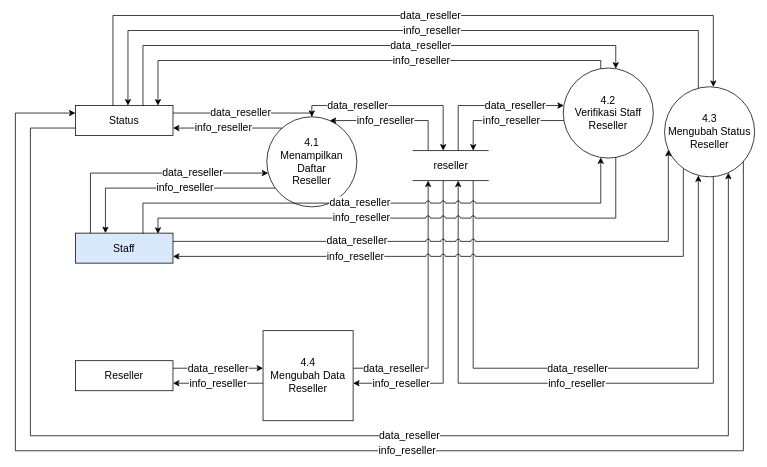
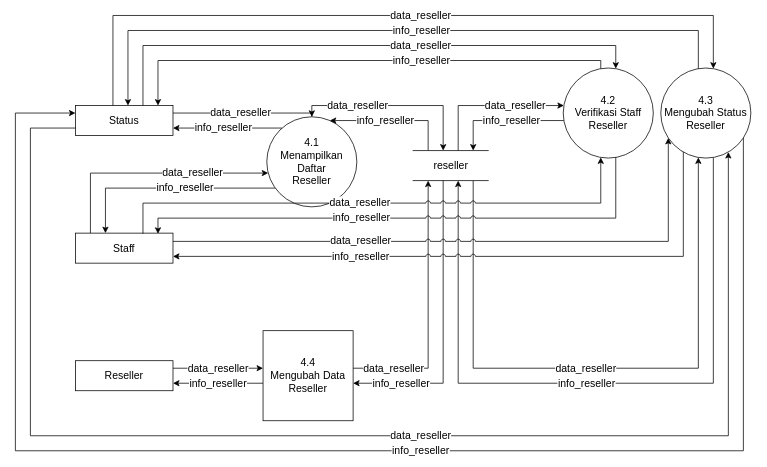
  <mxCell id="0" />
  <mxCell id="1" parent="0" />
  <mxCell id="2" value="&lt;font style=&quot;font-size: 14px&quot;&gt;4.1&lt;br style=&quot;font-size: 14px&quot;&gt;Menampilkan Daftar &lt;br style=&quot;font-size: 14px&quot;&gt;Reseller&lt;br style=&quot;font-size: 14px&quot;&gt;&lt;/font&gt;" style="ellipse;whiteSpace=wrap;html=1;aspect=fixed;fontSize=14;" parent="1" vertex="1"><mxGeometry x="355" y="155" width="120" height="120" as="geometry" /></mxCell>
  <mxCell id="3" value="&lt;meta charset=&quot;utf-8&quot; style=&quot;font-size: 14px;&quot;&gt;&lt;span style=&quot;color: rgb(0, 0, 0); font-family: helvetica; font-size: 14px; font-style: normal; font-weight: 400; letter-spacing: normal; text-align: center; text-indent: 0px; text-transform: none; word-spacing: 0px; background-color: rgb(255, 255, 255); display: inline; float: none;&quot;&gt;data_reseller&lt;/span&gt;" style="edgeStyle=orthogonalEdgeStyle;rounded=0;jumpStyle=arc;orthogonalLoop=1;jettySize=auto;html=1;fontSize=14;" parent="1" source="25" target="23" edge="1"><mxGeometry relative="1" as="geometry"><Array as="points"><mxPoint x="290" y="490" /><mxPoint x="290" y="490" /></Array><mxPoint x="230" y="490" as="sourcePoint" /></mxGeometry></mxCell>
  <mxCell id="4" value="&lt;meta charset=&quot;utf-8&quot; style=&quot;font-size: 14px;&quot;&gt;&lt;span style=&quot;color: rgb(0, 0, 0); font-family: helvetica; font-size: 14px; font-style: normal; font-weight: 400; letter-spacing: normal; text-align: center; text-indent: 0px; text-transform: none; word-spacing: 0px; background-color: rgb(255, 255, 255); display: inline; float: none;&quot;&gt;info_reseller&lt;/span&gt;" style="edgeStyle=orthogonalEdgeStyle;rounded=0;jumpStyle=arc;orthogonalLoop=1;jettySize=auto;html=1;fontSize=14;" parent="1" source="23" target="25" edge="1"><mxGeometry x="0.008" relative="1" as="geometry"><Array as="points"><mxPoint x="290" y="510" /><mxPoint x="290" y="510" /></Array><mxPoint as="offset" /><mxPoint x="230" y="510" as="targetPoint" /></mxGeometry></mxCell>
- <mxCell id="5" value="Staff" style="rounded=0;whiteSpace=wrap;html=1;fontSize=14;fillColor=#dae8fc;" parent="1" vertex="1"><mxGeometry x="100" y="310" width="130" height="40" as="geometry" /></mxCell>
+ <mxCell id="5" value="Staff" style="rounded=0;whiteSpace=wrap;html=1;fontSize=14;" parent="1" vertex="1"><mxGeometry x="100" y="310" width="130" height="40" as="geometry" /></mxCell>
  <mxCell id="6" value="&lt;meta charset=&quot;utf-8&quot; style=&quot;font-size: 14px;&quot;&gt;&lt;span style=&quot;color: rgb(0, 0, 0); font-family: helvetica; font-size: 14px; font-style: normal; font-weight: 400; letter-spacing: normal; text-align: center; text-indent: 0px; text-transform: none; word-spacing: 0px; background-color: rgb(255, 255, 255); display: inline; float: none;&quot;&gt;info_reseller&lt;/span&gt;" style="edgeStyle=orthogonalEdgeStyle;rounded=0;orthogonalLoop=1;jettySize=auto;html=1;fontSize=14;" parent="1" source="12" target="2" edge="1"><mxGeometry x="0.136" relative="1" as="geometry"><Array as="points"><mxPoint x="570" y="160" /></Array><mxPoint as="offset" /></mxGeometry></mxCell>
  <mxCell id="7" value="&lt;meta charset=&quot;utf-8&quot; style=&quot;font-size: 14px;&quot;&gt;&lt;span style=&quot;color: rgb(0, 0, 0); font-family: helvetica; font-size: 14px; font-style: normal; font-weight: 400; letter-spacing: normal; text-align: center; text-indent: 0px; text-transform: none; word-spacing: 0px; background-color: rgb(255, 255, 255); display: inline; float: none;&quot;&gt;info_reseller&lt;/span&gt;" style="edgeStyle=orthogonalEdgeStyle;rounded=0;orthogonalLoop=1;jettySize=auto;html=1;fontSize=14;" parent="1" source="8" target="12" edge="1"><mxGeometry x="0.034" relative="1" as="geometry"><Array as="points"><mxPoint x="950" y="510" /><mxPoint x="610" y="510" /></Array><mxPoint x="1" as="offset" /></mxGeometry></mxCell>
- <mxCell id="8" value="&lt;font style=&quot;font-size: 14px&quot;&gt;4.3&lt;br style=&quot;font-size: 14px&quot;&gt;Mengubah Status Reseller&lt;br style=&quot;font-size: 14px&quot;&gt;&lt;/font&gt;" style="ellipse;whiteSpace=wrap;html=1;aspect=fixed;fontSize=14;" parent="1" vertex="1"><mxGeometry x="885" y="115" width="120" height="120" as="geometry" /></mxCell>
+ <mxCell id="8" value="&lt;font style=&quot;font-size: 14px&quot;&gt;4.3&lt;br style=&quot;font-size: 14px&quot;&gt;Mengubah Status Reseller&lt;br style=&quot;font-size: 14px&quot;&gt;&lt;/font&gt;" style="ellipse;whiteSpace=wrap;html=1;aspect=fixed;fontSize=14;" parent="1" vertex="1"><mxGeometry x="880" y="90" width="120" height="120" as="geometry" /></mxCell>
  <mxCell id="9" value="&lt;meta charset=&quot;utf-8&quot; style=&quot;font-size: 14px;&quot;&gt;&lt;span style=&quot;color: rgb(0, 0, 0); font-family: helvetica; font-size: 14px; font-style: normal; font-weight: 400; letter-spacing: normal; text-align: center; text-indent: 0px; text-transform: none; word-spacing: 0px; background-color: rgb(255, 255, 255); display: inline; float: none;&quot;&gt;data_reseller&lt;/span&gt;" style="edgeStyle=orthogonalEdgeStyle;rounded=0;orthogonalLoop=1;jettySize=auto;html=1;fontSize=14;" parent="1" source="2" target="12" edge="1"><mxGeometry x="-0.394" relative="1" as="geometry"><Array as="points"><mxPoint x="590" y="140" /></Array><mxPoint as="offset" /></mxGeometry></mxCell>
  <mxCell id="10" value="&lt;meta charset=&quot;utf-8&quot; style=&quot;font-size: 14px;&quot;&gt;&lt;span style=&quot;color: rgb(0, 0, 0); font-family: helvetica; font-size: 14px; font-style: normal; font-weight: 400; letter-spacing: normal; text-align: center; text-indent: 0px; text-transform: none; word-spacing: 0px; background-color: rgb(255, 255, 255); display: inline; float: none;&quot;&gt;data_reseller&lt;/span&gt;" style="edgeStyle=orthogonalEdgeStyle;rounded=0;orthogonalLoop=1;jettySize=auto;html=1;fontSize=14;" parent="1" source="12" target="8" edge="1"><mxGeometry x="-0.037" relative="1" as="geometry"><Array as="points"><mxPoint x="630" y="490" /><mxPoint x="930" y="490" /></Array><mxPoint as="offset" /></mxGeometry></mxCell>
  <mxCell id="11" value="&lt;meta charset=&quot;utf-8&quot; style=&quot;font-size: 14px;&quot;&gt;&lt;span style=&quot;color: rgb(0, 0, 0); font-family: helvetica; font-size: 14px; font-style: normal; font-weight: 400; letter-spacing: normal; text-align: center; text-indent: 0px; text-transform: none; word-spacing: 0px; background-color: rgb(255, 255, 255); display: inline; float: none;&quot;&gt;data_reseller&lt;/span&gt;" style="edgeStyle=orthogonalEdgeStyle;rounded=0;jumpStyle=arc;orthogonalLoop=1;jettySize=auto;html=1;fontSize=14;" parent="1" source="23" target="12" edge="1"><mxGeometry x="-0.693" relative="1" as="geometry"><Array as="points"><mxPoint x="570" y="490" /></Array><mxPoint as="offset" /></mxGeometry></mxCell>
  <mxCell id="12" value="reseller" style="html=1;dashed=0;whitespace=wrap;shape=partialRectangle;right=0;left=0;fontSize=14;" parent="1" vertex="1"><mxGeometry x="550" y="200" width="100" height="40" as="geometry" /></mxCell>
  <mxCell id="13" value="&lt;meta charset=&quot;utf-8&quot; style=&quot;font-size: 14px;&quot;&gt;&lt;span style=&quot;color: rgb(0, 0, 0); font-family: helvetica; font-size: 14px; font-style: normal; font-weight: 400; letter-spacing: normal; text-align: center; text-indent: 0px; text-transform: none; word-spacing: 0px; background-color: rgb(255, 255, 255); display: inline; float: none;&quot;&gt;info_reseller&lt;/span&gt;" style="edgeStyle=orthogonalEdgeStyle;rounded=0;orthogonalLoop=1;jettySize=auto;html=1;jumpStyle=arc;fontSize=14;" parent="1" source="15" target="12" edge="1"><mxGeometry x="-0.119" relative="1" as="geometry"><Array as="points"><mxPoint x="630" y="160" /></Array><mxPoint x="1" as="offset" /></mxGeometry></mxCell>
  <mxCell id="14" value="&lt;meta charset=&quot;utf-8&quot; style=&quot;font-size: 14px;&quot;&gt;&lt;span style=&quot;color: rgb(0, 0, 0); font-family: helvetica; font-size: 14px; font-style: normal; font-weight: 400; letter-spacing: normal; text-align: center; text-indent: 0px; text-transform: none; word-spacing: 0px; background-color: rgb(255, 255, 255); display: inline; float: none;&quot;&gt;data_reseller&lt;/span&gt;" style="edgeStyle=orthogonalEdgeStyle;rounded=0;orthogonalLoop=1;jettySize=auto;html=1;jumpStyle=arc;fontSize=14;" parent="1" source="12" target="15" edge="1"><mxGeometry x="0.358" relative="1" as="geometry"><Array as="points"><mxPoint x="610" y="140" /></Array><mxPoint as="offset" /></mxGeometry></mxCell>
  <mxCell id="15" value="&lt;font style=&quot;font-size: 14px&quot;&gt;4.2&lt;br style=&quot;font-size: 14px&quot;&gt;Verifikasi Staff Reseller&lt;br style=&quot;font-size: 14px&quot;&gt;&lt;/font&gt;" style="ellipse;whiteSpace=wrap;html=1;aspect=fixed;fontSize=14;" parent="1" vertex="1"><mxGeometry x="750" y="90" width="120" height="120" as="geometry" /></mxCell>
  <mxCell id="16" value="data_reseller" style="edgeStyle=orthogonalEdgeStyle;rounded=0;orthogonalLoop=1;jettySize=auto;html=1;jumpStyle=arc;fontSize=14;" parent="1" source="18" target="2" edge="1"><mxGeometry x="-0.048" relative="1" as="geometry"><Array as="points"><mxPoint x="240" y="150" /><mxPoint x="240" y="150" /></Array><mxPoint as="offset" /></mxGeometry></mxCell>
  <mxCell id="17" value="info_reseller" style="edgeStyle=orthogonalEdgeStyle;rounded=0;orthogonalLoop=1;jettySize=auto;html=1;jumpStyle=arc;fontSize=14;" parent="1" source="2" target="18" edge="1"><mxGeometry x="0.063" relative="1" as="geometry"><Array as="points"><mxPoint x="240" y="170" /><mxPoint x="240" y="170" /></Array><mxPoint x="-1" as="offset" /></mxGeometry></mxCell>
  <mxCell id="18" value="Status" style="rounded=0;whiteSpace=wrap;html=1;fontSize=14;" parent="1" vertex="1"><mxGeometry x="100" y="140" width="130" height="40" as="geometry" /></mxCell>
  <mxCell id="19" value="&lt;meta charset=&quot;utf-8&quot; style=&quot;font-size: 14px;&quot;&gt;&lt;span style=&quot;color: rgb(0, 0, 0); font-family: helvetica; font-size: 14px; font-style: normal; font-weight: 400; letter-spacing: normal; text-align: center; text-indent: 0px; text-transform: none; word-spacing: 0px; background-color: rgb(255, 255, 255); display: inline; float: none;&quot;&gt;data_reseller&lt;/span&gt;" style="edgeStyle=orthogonalEdgeStyle;rounded=0;orthogonalLoop=1;jettySize=auto;html=1;fontSize=14;" parent="1" source="18" target="15" edge="1"><mxGeometry x="0.215" relative="1" as="geometry"><mxPoint as="offset" /><mxPoint x="210" y="140" as="sourcePoint" /><mxPoint x="670" y="150.059" as="targetPoint" /><Array as="points"><mxPoint x="190" y="60" /><mxPoint x="820" y="60" /></Array></mxGeometry></mxCell>
  <mxCell id="20" value="info_reseller" style="edgeStyle=orthogonalEdgeStyle;rounded=0;orthogonalLoop=1;jettySize=auto;html=1;fontSize=14;" parent="1" source="15" target="18" edge="1"><mxGeometry x="-0.241" relative="1" as="geometry"><mxPoint x="1" as="offset" /><mxPoint x="673.452" y="170.059" as="sourcePoint" /><mxPoint x="230" y="140" as="targetPoint" /><Array as="points"><mxPoint x="800" y="80" /><mxPoint x="210" y="80" /></Array></mxGeometry></mxCell>
  <mxCell id="21" value="&lt;meta charset=&quot;utf-8&quot; style=&quot;font-size: 14px;&quot;&gt;&lt;span style=&quot;color: rgb(0, 0, 0); font-family: helvetica; font-size: 14px; font-style: normal; font-weight: 400; letter-spacing: normal; text-align: center; text-indent: 0px; text-transform: none; word-spacing: 0px; background-color: rgb(255, 255, 255); display: inline; float: none;&quot;&gt;info_reseller&lt;/span&gt;" style="edgeStyle=orthogonalEdgeStyle;rounded=0;orthogonalLoop=1;jettySize=auto;html=1;fontSize=14;" parent="1" source="8" target="18" edge="1"><mxGeometry x="-0.116" relative="1" as="geometry"><mxPoint as="offset" /><Array as="points"><mxPoint x="990" y="600" /><mxPoint y="600" x="20" /><mxPoint y="150" x="20" /></Array><mxPoint x="870" y="149.161" as="sourcePoint" /><mxPoint x="100" y="120" as="targetPoint" /></mxGeometry></mxCell>
  <mxCell id="22" value="&lt;meta charset=&quot;utf-8&quot; style=&quot;font-size: 14px;&quot;&gt;&lt;span style=&quot;color: rgb(0, 0, 0); font-family: helvetica; font-size: 14px; font-style: normal; font-weight: 400; letter-spacing: normal; text-align: center; text-indent: 0px; text-transform: none; word-spacing: 0px; background-color: rgb(255, 255, 255); display: inline; float: none;&quot;&gt;data_reseller&lt;/span&gt;" style="edgeStyle=orthogonalEdgeStyle;rounded=0;orthogonalLoop=1;jettySize=auto;html=1;fontSize=14;" parent="1" source="18" target="8" edge="1"><mxGeometry x="0.114" relative="1" as="geometry"><mxPoint as="offset" /><Array as="points"><mxPoint x="40" y="170" /><mxPoint x="40" y="580" /><mxPoint x="970" y="580" /></Array><mxPoint x="120" y="120" as="sourcePoint" /><mxPoint x="850" y="149.161" as="targetPoint" /></mxGeometry></mxCell>
  <mxCell id="23" value="&lt;font style=&quot;font-size: 14px&quot;&gt;4.4&lt;br style=&quot;font-size: 14px&quot;&gt;Mengubah Data Reseller&lt;br style=&quot;font-size: 14px&quot;&gt;&lt;/font&gt;" style="whiteSpace=wrap;html=1;aspect=fixed;fontSize=14;rounded=0;" parent="1" vertex="1"><mxGeometry x="350" y="440" width="120" height="120" as="geometry" /></mxCell>
  <mxCell id="24" value="&lt;meta charset=&quot;utf-8&quot; style=&quot;font-size: 14px;&quot;&gt;&lt;span style=&quot;color: rgb(0, 0, 0); font-family: helvetica; font-size: 14px; font-style: normal; font-weight: 400; letter-spacing: normal; text-align: center; text-indent: 0px; text-transform: none; word-spacing: 0px; background-color: rgb(255, 255, 255); display: inline; float: none;&quot;&gt;info_reseller&lt;/span&gt;" style="edgeStyle=orthogonalEdgeStyle;rounded=0;jumpStyle=arc;orthogonalLoop=1;jettySize=auto;html=1;fontSize=14;" parent="1" source="12" target="23" edge="1"><mxGeometry x="0.672" relative="1" as="geometry"><mxPoint x="600" y="270" as="sourcePoint" /><mxPoint x="509.171" y="340.059" as="targetPoint" /><Array as="points"><mxPoint x="590" y="510" /></Array><mxPoint as="offset" /></mxGeometry></mxCell>
  <mxCell id="25" value="Reseller" style="rounded=0;whiteSpace=wrap;html=1;fontSize=14;" parent="1" vertex="1"><mxGeometry x="100" y="480" width="130" height="40" as="geometry" /></mxCell>
  <mxCell id="26" value="&lt;meta charset=&quot;utf-8&quot; style=&quot;font-size: 14px;&quot;&gt;&lt;span style=&quot;color: rgb(0, 0, 0); font-family: helvetica; font-size: 14px; font-style: normal; font-weight: 400; letter-spacing: normal; text-align: center; text-indent: 0px; text-transform: none; word-spacing: 0px; background-color: rgb(255, 255, 255); display: inline; float: none;&quot;&gt;data_reseller&lt;/span&gt;" style="edgeStyle=orthogonalEdgeStyle;rounded=0;orthogonalLoop=1;jettySize=auto;html=1;fontSize=14;" edge="1" parent="1" source="18" target="8"><mxGeometry x="0.07" relative="1" as="geometry"><mxPoint as="offset" /><mxPoint x="120" y="140" as="sourcePoint" /><mxPoint x="750" y="90.839" as="targetPoint" /><Array as="points"><mxPoint x="150" y="20" /><mxPoint x="950" y="20" /></Array></mxGeometry></mxCell>
  <mxCell id="27" value="info_reseller" style="edgeStyle=orthogonalEdgeStyle;rounded=0;orthogonalLoop=1;jettySize=auto;html=1;fontSize=14;" edge="1" parent="1" source="8" target="18"><mxGeometry x="-0.076" relative="1" as="geometry"><mxPoint x="1" as="offset" /><mxPoint x="730" y="90.839" as="sourcePoint" /><mxPoint x="140" y="140" as="targetPoint" /><Array as="points"><mxPoint x="930" y="40" /><mxPoint x="170" y="40" /></Array></mxGeometry></mxCell>
  <mxCell id="28" value="&lt;meta charset=&quot;utf-8&quot; style=&quot;font-size: 14px;&quot;&gt;&lt;span style=&quot;color: rgb(0, 0, 0); font-family: helvetica; font-size: 14px; font-style: normal; font-weight: 400; letter-spacing: normal; text-align: center; text-indent: 0px; text-transform: none; word-spacing: 0px; background-color: rgb(255, 255, 255); display: inline; float: none;&quot;&gt;data_reseller&lt;/span&gt;" style="edgeStyle=orthogonalEdgeStyle;rounded=0;orthogonalLoop=1;jettySize=auto;html=1;fontSize=14;" edge="1" parent="1" source="5" target="2"><mxGeometry x="0.365" relative="1" as="geometry"><mxPoint as="offset" /><mxPoint x="120" y="310" as="sourcePoint" /><mxPoint x="950" y="260.839" as="targetPoint" /><Array as="points"><mxPoint x="120" y="230" /><mxPoint x="400" y="230" /></Array></mxGeometry></mxCell>
  <mxCell id="29" value="info_reseller" style="edgeStyle=orthogonalEdgeStyle;rounded=0;orthogonalLoop=1;jettySize=auto;html=1;fontSize=14;" edge="1" parent="1" source="2" target="5"><mxGeometry x="-0.159" relative="1" as="geometry"><mxPoint as="offset" /><mxPoint x="930" y="260.839" as="sourcePoint" /><mxPoint x="140" y="330" as="targetPoint" /><Array as="points"><mxPoint x="420" y="250" /><mxPoint x="140" y="250" /></Array></mxGeometry></mxCell>
  <mxCell id="30" value="info_reseller" style="edgeStyle=orthogonalEdgeStyle;rounded=0;orthogonalLoop=1;jettySize=auto;html=1;fontSize=14;jumpStyle=arc;" edge="1" parent="1" source="15"><mxGeometry x="0.183" relative="1" as="geometry"><mxPoint x="1" as="offset" /><mxPoint x="490" y="210.001" as="sourcePoint" /><mxPoint x="210" y="310.84" as="targetPoint" /><Array as="points"><mxPoint x="820" y="290" /><mxPoint x="210" y="290" /></Array></mxGeometry></mxCell>
  <mxCell id="31" value="&lt;meta charset=&quot;utf-8&quot; style=&quot;font-size: 14px;&quot;&gt;&lt;span style=&quot;color: rgb(0, 0, 0); font-family: helvetica; font-size: 14px; font-style: normal; font-weight: 400; letter-spacing: normal; text-align: center; text-indent: 0px; text-transform: none; word-spacing: 0px; background-color: rgb(255, 255, 255); display: inline; float: none;&quot;&gt;data_reseller&lt;/span&gt;" style="edgeStyle=orthogonalEdgeStyle;rounded=0;orthogonalLoop=1;jettySize=auto;html=1;fontSize=14;jumpStyle=arc;" edge="1" parent="1" target="15"><mxGeometry x="-0.07" relative="1" as="geometry"><mxPoint x="-1" as="offset" /><mxPoint x="190" y="310.84" as="sourcePoint" /><mxPoint x="470" y="210.001" as="targetPoint" /><Array as="points"><mxPoint x="190" y="270" /><mxPoint x="800" y="270" /></Array></mxGeometry></mxCell>
  <mxCell id="32" value="&lt;meta charset=&quot;utf-8&quot; style=&quot;font-size: 14px;&quot;&gt;&lt;span style=&quot;color: rgb(0, 0, 0); font-family: helvetica; font-size: 14px; font-style: normal; font-weight: 400; letter-spacing: normal; text-align: center; text-indent: 0px; text-transform: none; word-spacing: 0px; background-color: rgb(255, 255, 255); display: inline; float: none;&quot;&gt;data_reseller&lt;/span&gt;" style="edgeStyle=orthogonalEdgeStyle;rounded=0;orthogonalLoop=1;jettySize=auto;html=1;fontSize=14;jumpStyle=arc;" edge="1" parent="1" source="5" target="8"><mxGeometry x="-0.373" y="1" relative="1" as="geometry"><mxPoint as="offset" /><mxPoint x="200" y="361.68" as="sourcePoint" /><mxPoint x="810" y="260.001" as="targetPoint" /><Array as="points"><mxPoint x="890" y="321" /></Array></mxGeometry></mxCell>
  <mxCell id="33" value="info_reseller" style="edgeStyle=orthogonalEdgeStyle;rounded=0;orthogonalLoop=1;jettySize=auto;html=1;fontSize=14;jumpStyle=arc;" edge="1" parent="1" source="8" target="5"><mxGeometry x="0.39" relative="1" as="geometry"><mxPoint as="offset" /><mxPoint x="830" y="260.001" as="sourcePoint" /><mxPoint x="220" y="361.68" as="targetPoint" /><Array as="points"><mxPoint x="910" y="341" /></Array></mxGeometry></mxCell>
